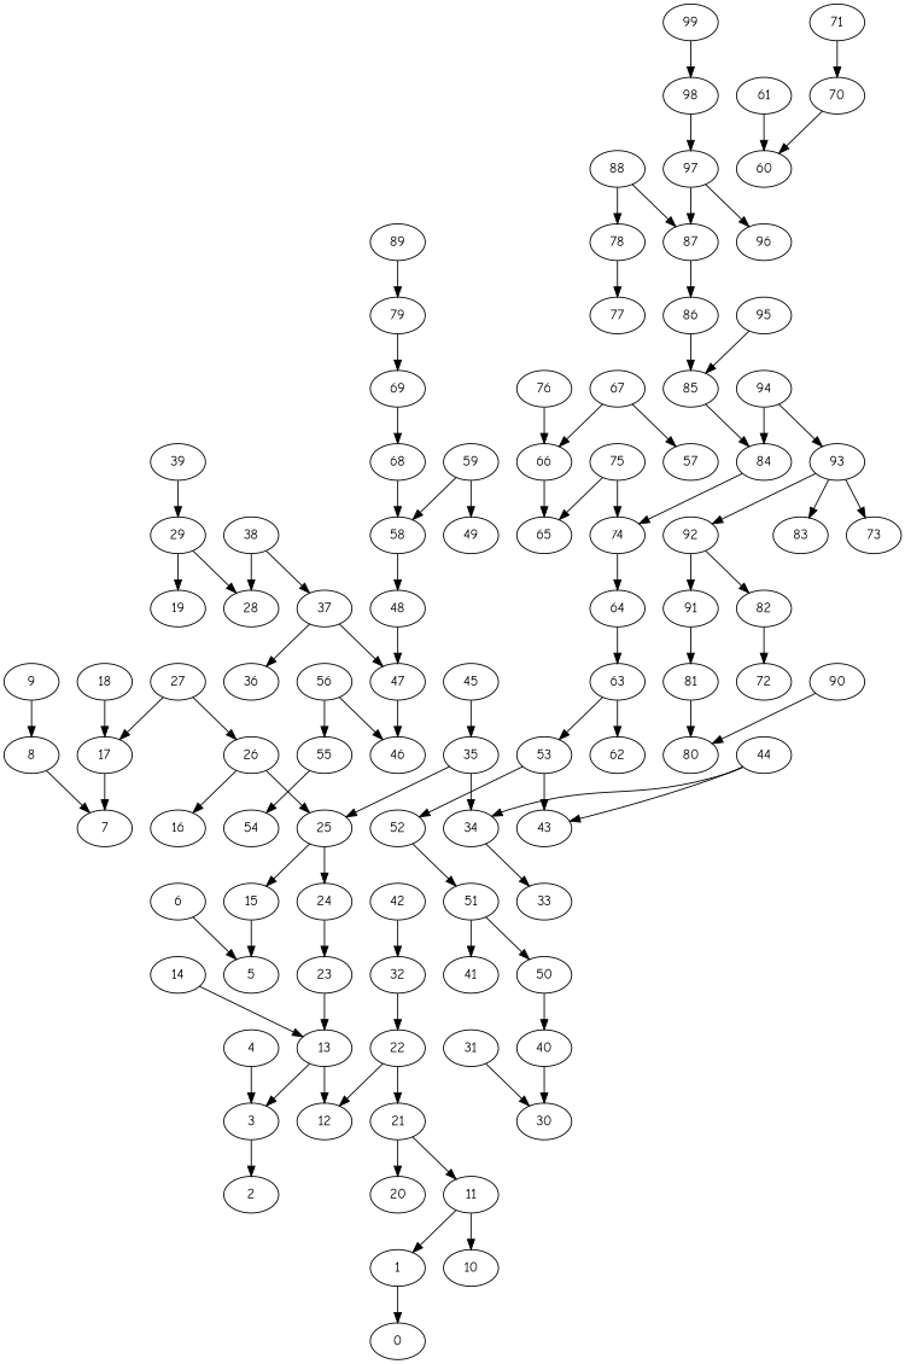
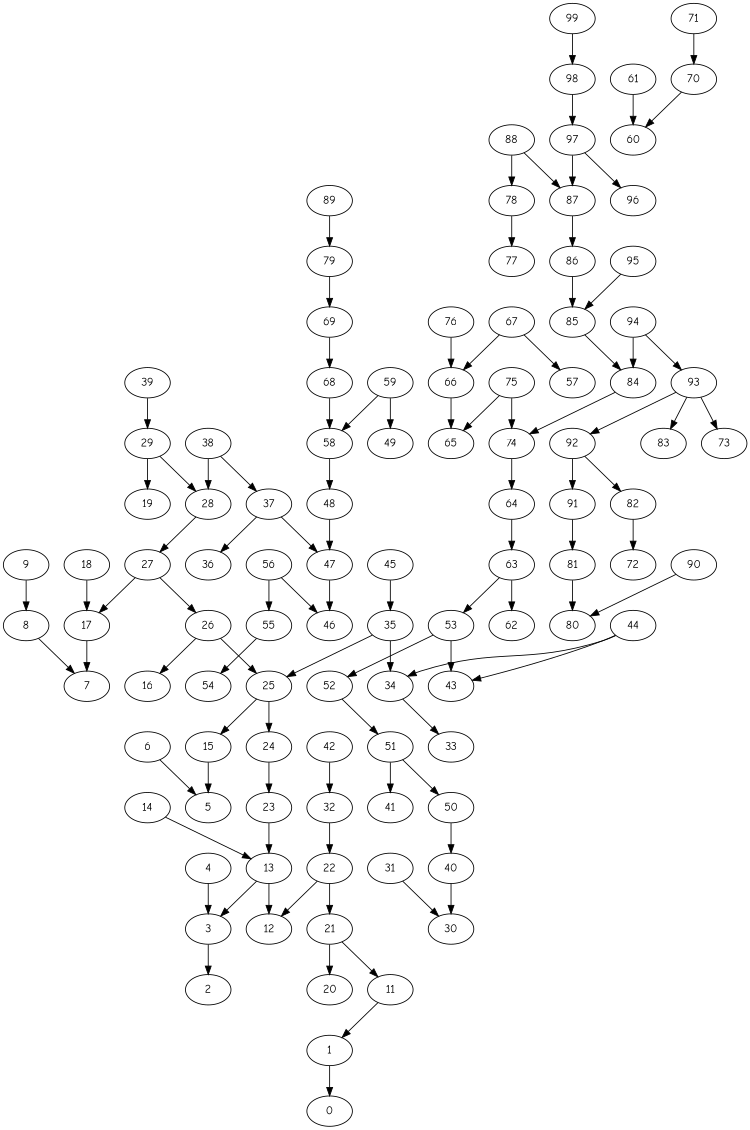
  digraph {
    fontname="Comic Neue"
    node [fontname="Comic Neue"]
    edge [fontname="Comic Neue" weight=9]
    1
    0
    3
    2
    4
    6
    5
    8
    7
    9
    11
-   10
    13
    12
    14
    15
    17
    18
    21
    20
    22
    23
    24
    25
    26
    16
    27
    28
    29
    19
    31
    30
    32
    34
    33
    35
    37
    36
    47
    38
    39
    40
    42
    44
    43
    45
    46
    48
    50
    51
    41
    53
    52
    55
    54
    56
    58
    59
    49
    61
    60
    63
    62
    64
    66
    65
    67
    57
    68
    69
    70
    71
    74
    75
    76
    78
    77
    79
    81
    80
    82
    72
    84
    85
    86
    87
    88
    89
    90
    91
    92
    93
    83
    73
    94
    95
    97
    96
    98
    99
    1 -> 0 [weight=10]
    3 -> 2 [weight=11]
    4 -> 3 [weight=4]
    6 -> 5 [weight=13]
    8 -> 7 [weight=13]
    9 -> 8 [weight=6]
    11 -> 1 [weight=2]
-   11 -> 10 [weight=11]
    13 -> 3 [weight=3]
    13 -> 12
    14 -> 13 [weight=6]
    15 -> 5 [weight=18]
    17 -> 7 [weight=22]
    18 -> 17 [weight=17]
    21 -> 11
    21 -> 20 [weight=11]
    22 -> 12 [weight=13]
    22 -> 21 [weight=7]
    23 -> 13
    24 -> 23 [weight=19]
    25 -> 15 [weight=17]
    25 -> 24 [weight=13]
    26 -> 25 [weight=13]
    26 -> 16 [weight=4]
    27 -> 17 [weight=8]
    27 -> 26 [weight=8]
+   28 -> 27 [weight=2]
    29 -> 28 [weight=1]
    29 -> 19 [weight=14]
    31 -> 30 [weight=1]
    32 -> 22 [weight=7]
    34 -> 33 [weight=2]
    35 -> 25 [weight=8]
    35 -> 34
    37 -> 36 [weight=2]
    37 -> 47 [weight=5]
    47 -> 46 [weight=7]
    38 -> 28 [weight=8]
    38 -> 37 [weight=6]
    39 -> 29 [weight=4]
    40 -> 30 [weight=3]
    42 -> 32 [weight=4]
    44 -> 34 [weight=2]
    44 -> 43 [weight=3]
    45 -> 35 [weight=6]
    48 -> 47 [weight=5]
    50 -> 40 [weight=10]
    51 -> 50 [weight=5]
    51 -> 41 [weight=13]
    53 -> 43 [weight=13]
    53 -> 52 [weight=3]
    52 -> 51 [weight=5]
    55 -> 54 [weight=2]
    56 -> 46 [weight=5]
    56 -> 55
    58 -> 48
    59 -> 58 [weight=6]
    59 -> 49 [weight=25]
    61 -> 60 [weight=11]
    63 -> 53 [weight=4]
    63 -> 62 [weight=8]
    64 -> 63 [weight=8]
    66 -> 65 [weight=3]
    67 -> 66
    67 -> 57 [weight=1]
    68 -> 58 [weight=12]
    69 -> 68 [weight=13]
    70 -> 60 [weight=4]
    71 -> 70 [weight=12]
    74 -> 64 [weight=7]
    75 -> 65 [weight=2]
    75 -> 74 [weight=10]
    76 -> 66
    78 -> 77 [weight=7]
    79 -> 69 [weight=12]
    81 -> 80 [weight=12]
    82 -> 72 [weight=1]
    84 -> 74 [weight=4]
    85 -> 84 [weight=1]
    86 -> 85 [weight=11]
    87 -> 86 [weight=3]
    88 -> 78 [weight=11]
    88 -> 87 [weight=10]
    89 -> 79
    90 -> 80 [weight=11]
    91 -> 81 [weight=12]
    92 -> 82 [weight=2]
    92 -> 91 [weight=12]
    93 -> 92 [weight=2]
    93 -> 83 [weight=3]
    93 -> 73 [weight=3]
    94 -> 84 [weight=11]
    94 -> 93 [weight=8]
    95 -> 85 [weight=10]
    97 -> 87
    97 -> 96 [weight=6]
    98 -> 97 [weight=21]
    99 -> 98 [weight=12]
  }
